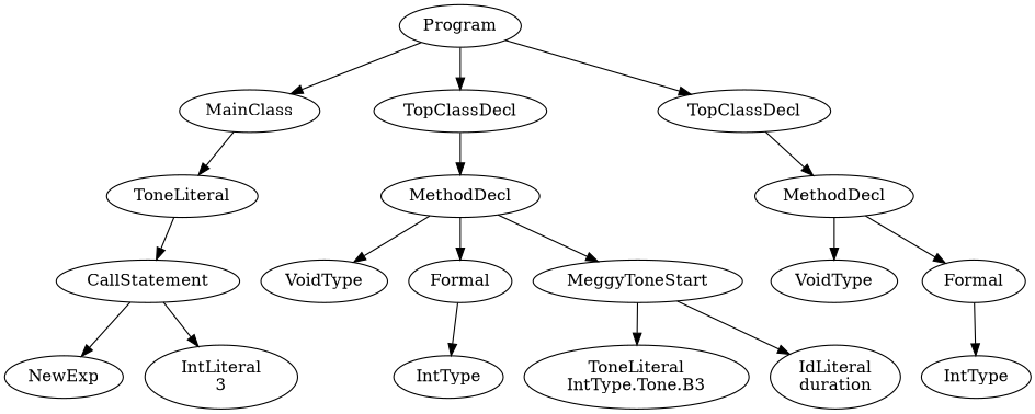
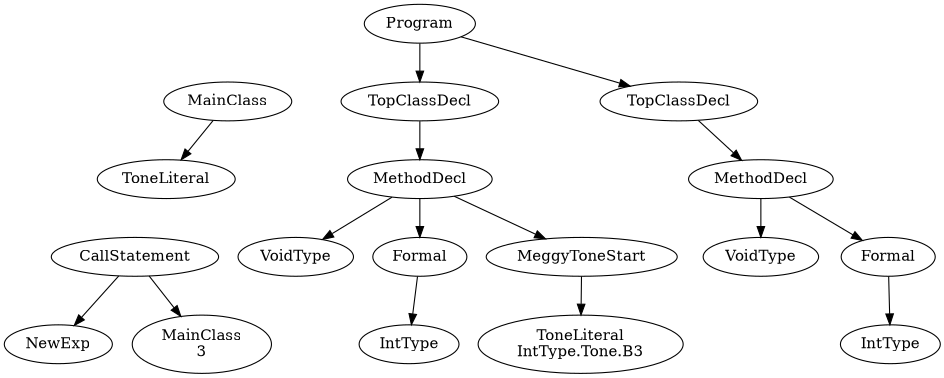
  digraph {
    n1 [label=Program]
    n2 [label=MainClass]
    n3 [label=TopClassDecl]
    n4 [label=TopClassDecl]
    n5 [label=ToneLiteral]
    n6 [label=MethodDecl]
    n7 [label=MethodDecl]
    n8 [label=CallStatement]
    n9 [label=NewExp]
-   n10 [label="IntLiteral\n3"]
+   n10 [label="MainClass\n3"]
    n11 [label=VoidType]
    n12 [label=Formal]
    n13 [label=MeggyToneStart]
    n14 [label=IntType]
    n15 [label="ToneLiteral\nIntType.Tone.B3"]
-   n16 [label="IdLiteral\nduration"]
    n17 [label=VoidType]
    n18 [label=Formal]
    n19 [label=IntType]
-   n1 -> n2
    n1 -> n3
    n1 -> n4
    n2 -> n5
    n3 -> n6
    n4 -> n7
-   n5 -> n8
    n6 -> n11
    n6 -> n12
    n6 -> n13
    n7 -> n17
    n7 -> n18
    n8 -> n9
    n8 -> n10
    n12 -> n14
    n13 -> n15
-   n13 -> n16
    n18 -> n19
  }
